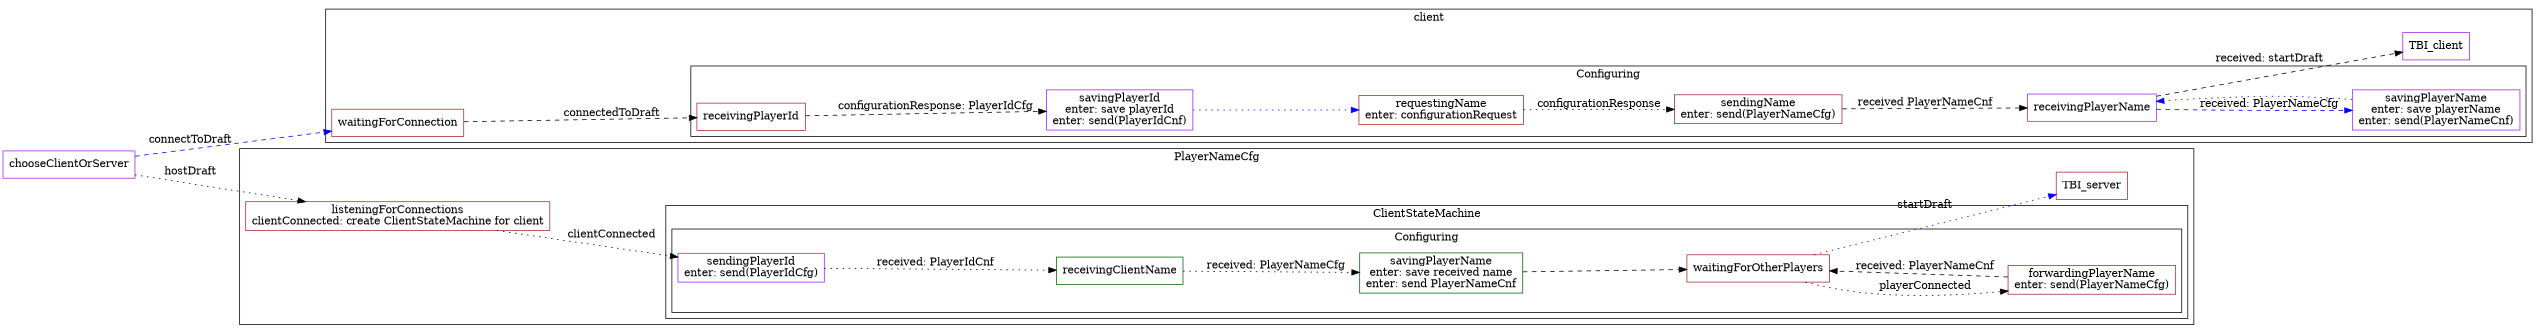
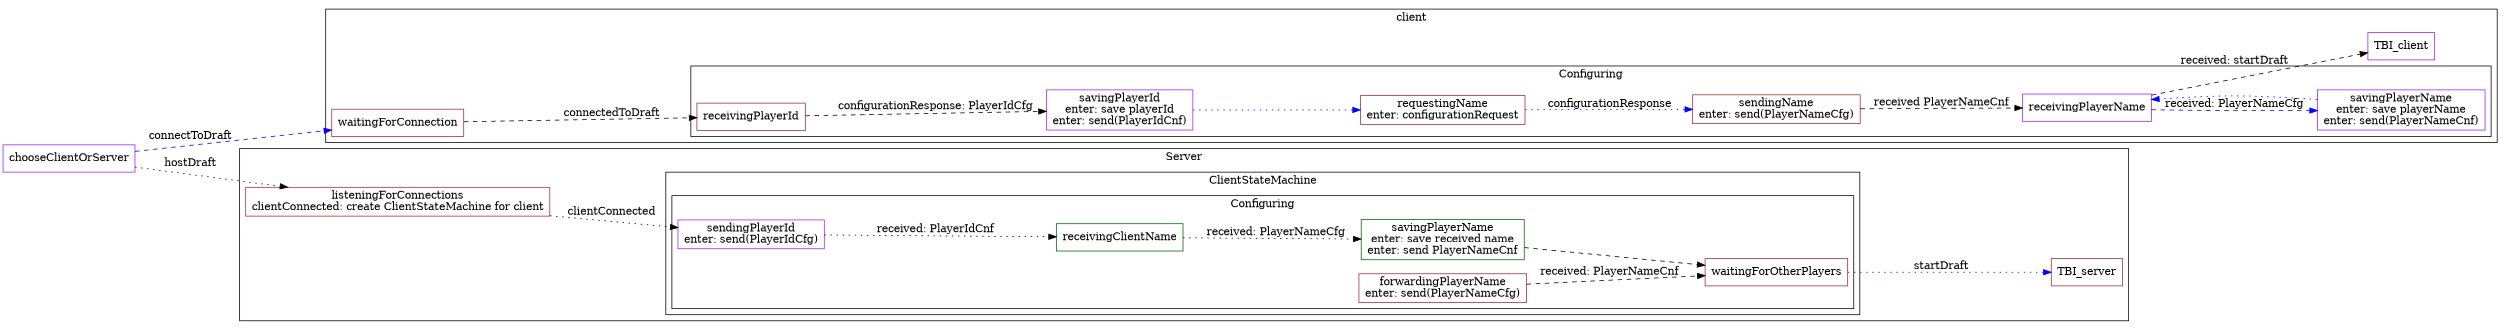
  digraph {
    rankdir=LR
    node [color=brown shape=box]
    edge [color=black style=dotted]
    n1 [color=purple label="savingPlayerId\nenter: save playerId\nenter: send(PlayerIdCnf)"]
    n2 [label="requestingName\nenter: configurationRequest"]
    n3 [label="sendingName\nenter: send(PlayerNameCfg)"]
    receivingPlayerName [color=purple]
    n5 [color=purple label="savingPlayerName\nenter: save playerName\nenter: send(PlayerNameCnf)"]
    receivingPlayerId
    TBI_client [color=purple]
    waitingForConnection
    n9 [color=purple label="sendingPlayerId\nenter: send(PlayerIdCfg)"]
    receivingClientName [color=darkgreen]
    n11 [color=darkgreen label="savingPlayerName\nenter: save received name\nenter: send PlayerNameCnf"]
    waitingForOtherPlayers
    n13 [label="forwardingPlayerName\nenter: send(PlayerNameCfg)"]
    n14 [label="listeningForConnections\nclientConnected: create ClientStateMachine for client"]
    TBI_server
    chooseClientOrServer [color=purple]
    subgraph cluster_1 {
      label=client
      TBI_client
      waitingForConnection
      subgraph cluster_2 {
        label=Configuring
        n1
        n2
        n3
        receivingPlayerName
        n5
        receivingPlayerId
      }
    }
    subgraph cluster_3 {
-     label=PlayerNameCfg
+     label=Server
      n14
      TBI_server
      subgraph cluster_4 {
        label=ClientStateMachine
        subgraph cluster_5 {
          label=Configuring
          n9
          receivingClientName
          n11
          waitingForOtherPlayers
          n13
        }
      }
    }
    n1 -> n2 [color=blue]
-   n2 -> n3 [label=configurationResponse]
+   n2 -> n3 [color=blue label=configurationResponse]
    n3 -> receivingPlayerName [label="received PlayerNameCnf" style=dashed]
    receivingPlayerName -> n5 [color=blue label="received: PlayerNameCfg" style=dashed]
    receivingPlayerName -> TBI_client [label="received: startDraft" style=dashed]
    n5 -> receivingPlayerName [color=blue]
    receivingPlayerId -> n1 [label="configurationResponse: PlayerIdCfg" style=dashed]
    waitingForConnection -> receivingPlayerId [label=connectedToDraft style=dashed]
    n9 -> receivingClientName [label="received: PlayerIdCnf"]
    receivingClientName -> n11 [label="received: PlayerNameCfg"]
    n11 -> waitingForOtherPlayers [style=dashed]
-   waitingForOtherPlayers -> n13 [label=playerConnected]
    waitingForOtherPlayers -> TBI_server [color=blue label=startDraft]
    n13 -> waitingForOtherPlayers [label="received: PlayerNameCnf" style=dashed]
    n14 -> n9 [label=clientConnected]
    chooseClientOrServer -> waitingForConnection [color=blue label=connectToDraft style=dashed]
    chooseClientOrServer -> n14 [label=hostDraft]
  }
